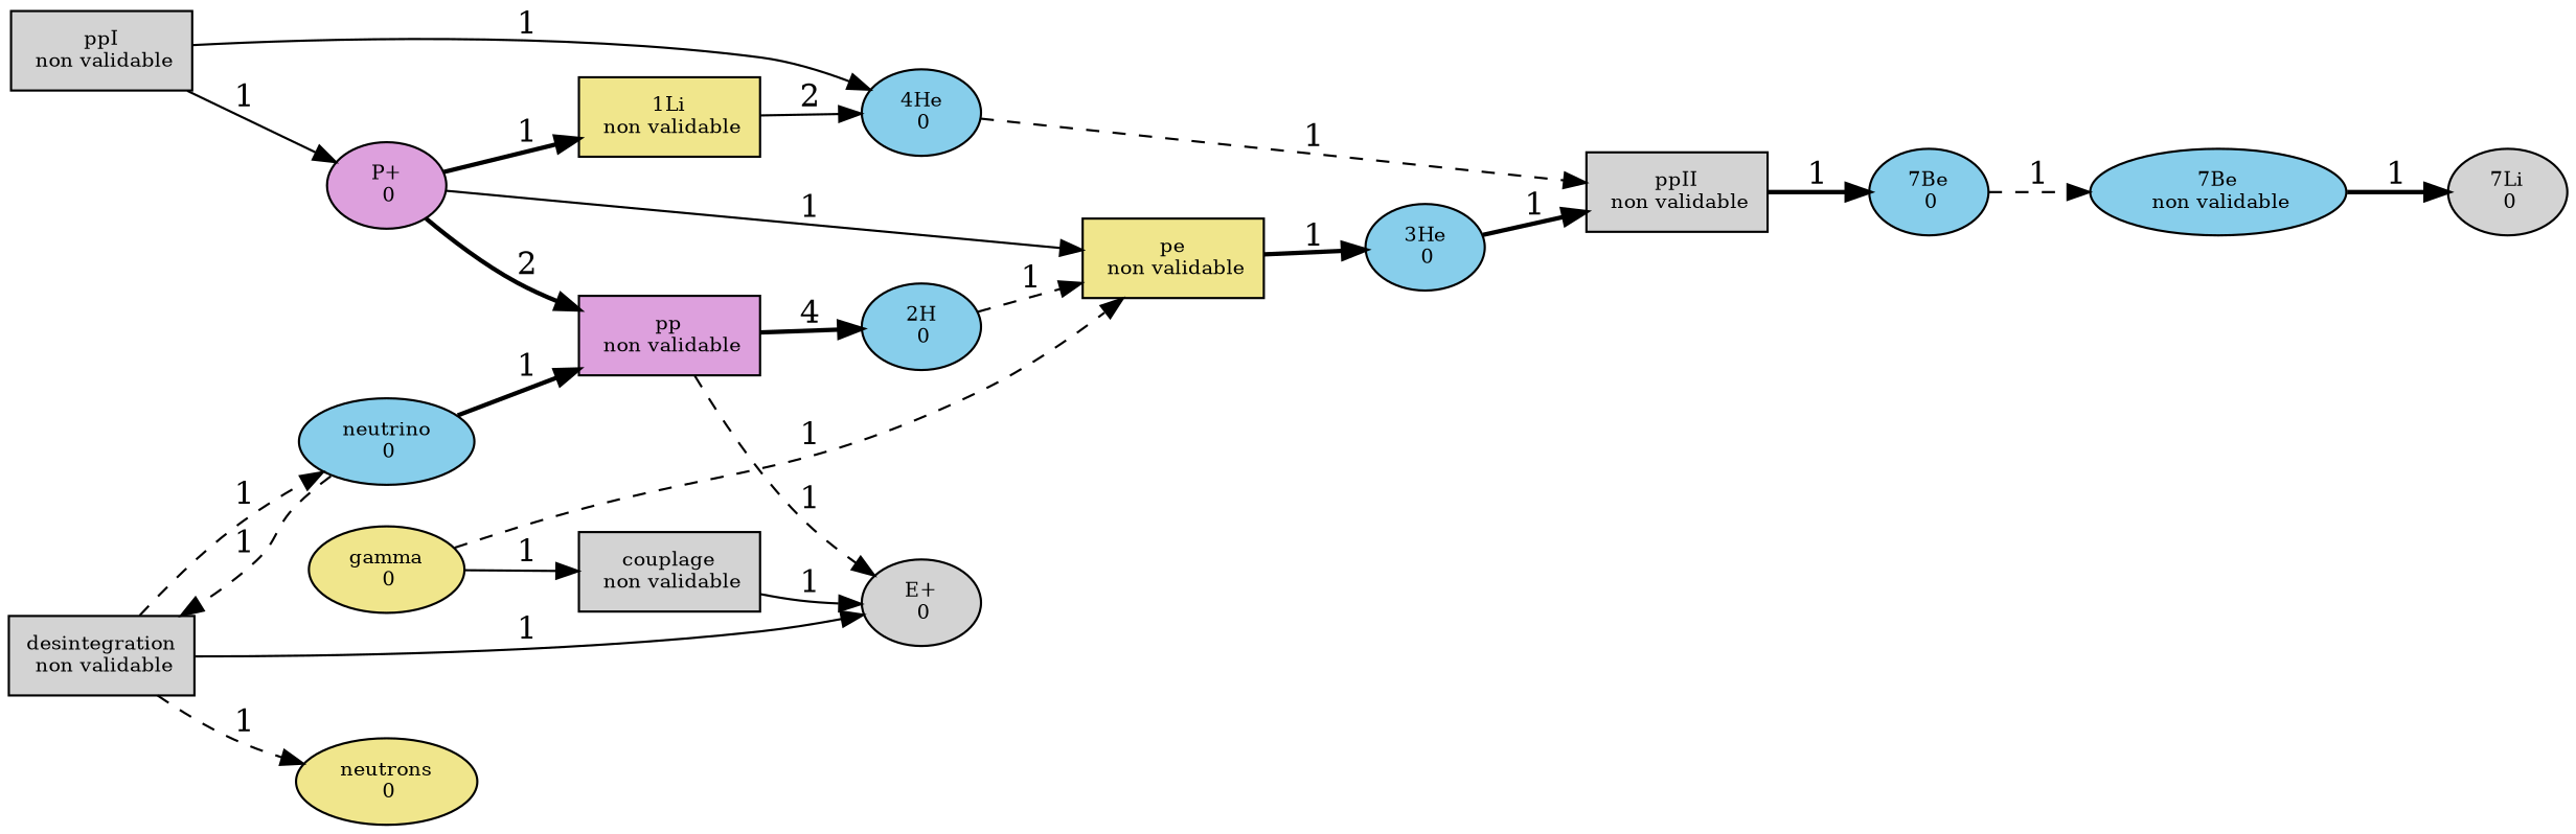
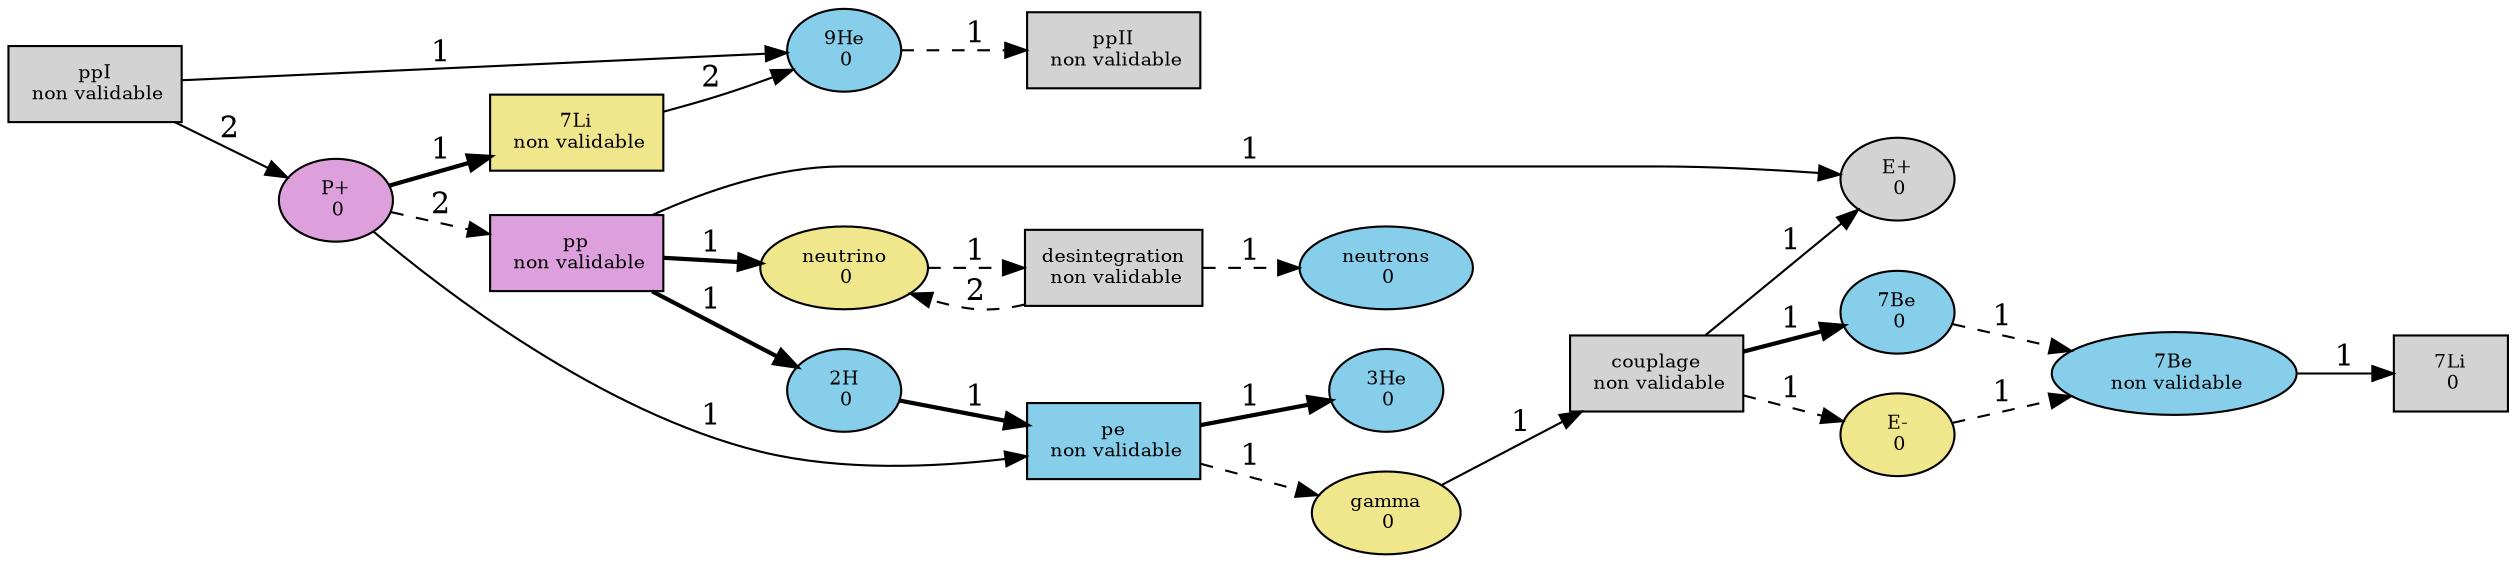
  digraph {
    fontname="DejaVu Serif"
    rankdir=LR
    spline=true
    node [color=black fillcolor=lightgrey fontname="DejaVu Serif" fontsize=9 shape=ellipse style=filled]
    edge [fontname="DejaVu Serif" style=dashed]
    n1 [label="ppI\n non validable" shape=box]
-   n2 [fillcolor=skyblue label="4He\n 0"]
+   n2 [fillcolor=skyblue label="9He\n 0"]
    n3 [fillcolor=plum label="P+\n 0"]
    n4 [label="ppII\n non validable" shape=box]
-   n5 [fillcolor=khaki label="1Li\n non validable" shape=box]
+   n5 [fillcolor=khaki label="7Li\n non validable" shape=box]
    n6 [fillcolor=plum label="pp\n non validable" shape=box]
-   n7 [fillcolor=khaki label="pe\n non validable" shape=box]
+   n7 [fillcolor=skyblue label="pe\n non validable" shape=box]
    n8 [fillcolor=skyblue label="7Be\n 0"]
    n9 [fillcolor=skyblue label="7Be\n non validable"]
-   n10 [label="7Li\n 0"]
+   n10 [label="7Li\n 0" shape=box]
    n11 [label="E+\n 0"]
-   n12 [fillcolor=skyblue label="neutrino\n 0"]
+   n12 [fillcolor=khaki label="neutrino\n 0"]
    n13 [fillcolor=skyblue label="2H\n 0"]
    n14 [label="desintegration\n non validable" shape=box]
    n15 [label="couplage\n non validable" shape=box]
+   n16 [fillcolor=khaki label="E-\n 0"]
    n17 [fillcolor=skyblue label="3He\n 0"]
    n18 [fillcolor=khaki label="gamma\n 0"]
-   n19 [fillcolor=khaki label="neutrons\n 0"]
+   n19 [fillcolor=skyblue label="neutrons\n 0"]
    n1 -> n2 [label=1 style=solid]
-   n1 -> n3 [label=1 style=solid]
+   n1 -> n3 [label=2 style=solid]
    n2 -> n4 [label=1]
    n3 -> n5 [label=1 style=bold]
-   n3 -> n6 [label=2 style=bold]
+   n3 -> n6 [label=2]
    n3 -> n7 [label=1 style=solid]
-   n4 -> n8 [label=1 style=bold]
+   n15 -> n8 [label=1 style=bold]
    n5 -> n2 [label=2 style=solid]
-   n6 -> n11 [label=1]
-   n12 -> n6 [label=1 style=bold]
-   n6 -> n13 [label=4 style=bold]
+   n6 -> n11 [label=1 style=solid]
+   n6 -> n12 [label=1 style=bold]
+   n6 -> n13 [label=1 style=bold]
    n7 -> n17 [label=1 style=bold]
-   n18 -> n7 [label=1]
+   n7 -> n18 [label=1]
    n8 -> n9 [label=1]
-   n9 -> n10 [label=1 style=bold]
+   n9 -> n10 [label=1 style=solid]
    n12 -> n14 [label=1]
-   n13 -> n7 [label=1]
-   n14 -> n11 [label=1 style=solid]
-   n14 -> n12 [label=1]
+   n13 -> n7 [label=1 style=bold]
+   n14 -> n12 [label=2]
    n14 -> n19 [label=1]
    n15 -> n11 [label=1 style=solid]
-   n17 -> n4 [label=1 style=bold]
+   n15 -> n16 [label=1]
+   n16 -> n9 [label=1]
    n18 -> n15 [label=1 style=solid]
  }
